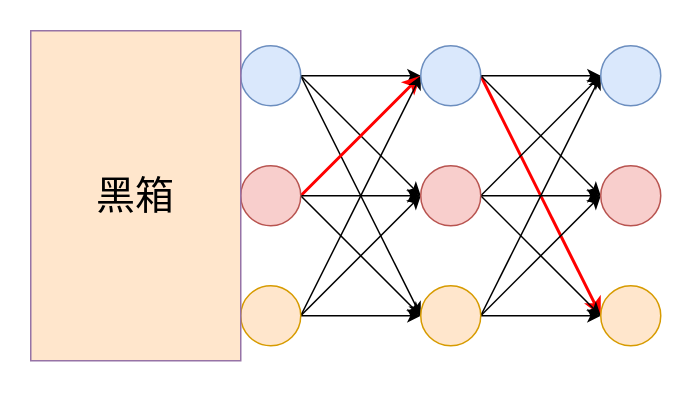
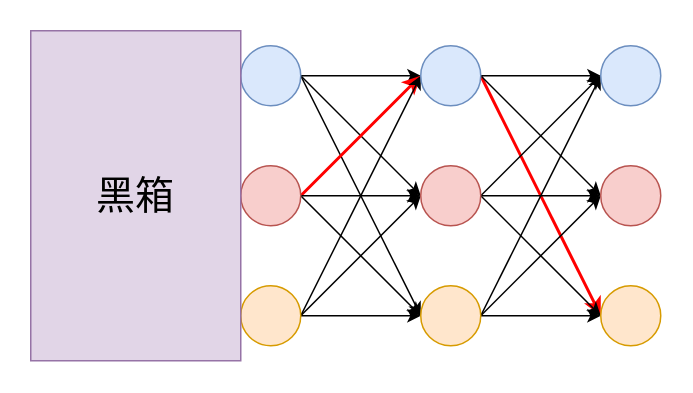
  <mxCell id="0" />
  <mxCell id="1" parent="0" />
  <mxCell id="2" style="rounded=0;orthogonalLoop=1;jettySize=auto;html=1;exitX=1;exitY=0.5;exitDx=0;exitDy=0;strokeColor=#FF0000;strokeWidth=2;" edge="1" parent="1" source="5"><mxGeometry relative="1" as="geometry"><mxPoint x="159" y="130" as="targetPoint" /></mxGeometry></mxCell>
  <mxCell id="3" style="edgeStyle=none;rounded=0;orthogonalLoop=1;jettySize=auto;html=1;exitX=1;exitY=0.5;exitDx=0;exitDy=0;strokeColor=#000000;" edge="1" parent="1" source="5" target="17"><mxGeometry relative="1" as="geometry" /></mxCell>
  <mxCell id="4" style="edgeStyle=none;rounded=0;orthogonalLoop=1;jettySize=auto;html=1;exitX=1;exitY=0.5;exitDx=0;exitDy=0;entryX=0;entryY=0.5;entryDx=0;entryDy=0;strokeColor=#000000;" edge="1" parent="1" source="5" target="25"><mxGeometry relative="1" as="geometry" /></mxCell>
  <mxCell id="5" value="" style="ellipse;whiteSpace=wrap;html=1;aspect=fixed;fillColor=#dae8fc;strokeColor=#6c8ebf;" vertex="1" parent="1"><mxGeometry x="40" y="30" width="40" height="40" as="geometry" /></mxCell>
  <mxCell id="6" style="edgeStyle=none;rounded=0;orthogonalLoop=1;jettySize=auto;html=1;exitX=1;exitY=0.5;exitDx=0;exitDy=0;entryX=0;entryY=0.5;entryDx=0;entryDy=0;strokeColor=#000000;" edge="1" parent="1" source="9" target="17"><mxGeometry relative="1" as="geometry" /></mxCell>
  <mxCell id="7" style="edgeStyle=none;rounded=0;orthogonalLoop=1;jettySize=auto;html=1;exitX=1;exitY=0.5;exitDx=0;exitDy=0;entryX=0;entryY=0.5;entryDx=0;entryDy=0;strokeColor=#000000;" edge="1" parent="1" source="9" target="21"><mxGeometry relative="1" as="geometry" /></mxCell>
  <mxCell id="8" style="edgeStyle=none;rounded=0;orthogonalLoop=1;jettySize=auto;html=1;exitX=1;exitY=0.5;exitDx=0;exitDy=0;entryX=0;entryY=0.5;entryDx=0;entryDy=0;strokeColor=#000000;" edge="1" parent="1" source="9" target="25"><mxGeometry relative="1" as="geometry" /></mxCell>
  <mxCell id="9" value="" style="ellipse;whiteSpace=wrap;html=1;aspect=fixed;fillColor=#f8cecc;strokeColor=#b85450;" vertex="1" parent="1"><mxGeometry x="40" y="110" width="40" height="40" as="geometry" /></mxCell>
  <mxCell id="10" style="edgeStyle=none;rounded=0;orthogonalLoop=1;jettySize=auto;html=1;exitX=1;exitY=0.5;exitDx=0;exitDy=0;entryX=0;entryY=0.5;entryDx=0;entryDy=0;strokeColor=#000000;" edge="1" parent="1" source="13" target="21"><mxGeometry relative="1" as="geometry" /></mxCell>
  <mxCell id="11" style="edgeStyle=none;rounded=0;orthogonalLoop=1;jettySize=auto;html=1;exitX=1;exitY=0.5;exitDx=0;exitDy=0;strokeColor=#000000;entryX=0;entryY=0.5;entryDx=0;entryDy=0;" edge="1" parent="1" source="13" target="25"><mxGeometry relative="1" as="geometry"><mxPoint x="150" y="210" as="targetPoint" /></mxGeometry></mxCell>
  <mxCell id="12" style="edgeStyle=none;rounded=0;orthogonalLoop=1;jettySize=auto;html=1;exitX=1;exitY=0.5;exitDx=0;exitDy=0;entryX=0;entryY=0.5;entryDx=0;entryDy=0;strokeColor=#000000;" edge="1" parent="1" source="13" target="17"><mxGeometry relative="1" as="geometry" /></mxCell>
  <mxCell id="13" value="" style="ellipse;whiteSpace=wrap;html=1;aspect=fixed;fillColor=#ffe6cc;strokeColor=#d79b00;" vertex="1" parent="1"><mxGeometry x="40" y="190" width="40" height="40" as="geometry" /></mxCell>
  <mxCell id="14" style="edgeStyle=none;rounded=0;orthogonalLoop=1;jettySize=auto;html=1;exitX=1;exitY=0.5;exitDx=0;exitDy=0;entryX=0;entryY=0.5;entryDx=0;entryDy=0;strokeColor=#000000;" edge="1" parent="1" source="17" target="29"><mxGeometry relative="1" as="geometry" /></mxCell>
  <mxCell id="15" style="edgeStyle=none;rounded=0;orthogonalLoop=1;jettySize=auto;html=1;exitX=1;exitY=0.5;exitDx=0;exitDy=0;entryX=0;entryY=0.5;entryDx=0;entryDy=0;strokeColor=#000000;" edge="1" parent="1" source="17" target="33"><mxGeometry relative="1" as="geometry" /></mxCell>
  <mxCell id="16" style="edgeStyle=none;rounded=0;orthogonalLoop=1;jettySize=auto;html=1;exitX=1;exitY=0.5;exitDx=0;exitDy=0;entryX=0;entryY=0.5;entryDx=0;entryDy=0;strokeColor=#000000;" edge="1" parent="1" source="17" target="37"><mxGeometry relative="1" as="geometry" /></mxCell>
  <mxCell id="17" value="" style="ellipse;whiteSpace=wrap;html=1;aspect=fixed;fillColor=#dae8fc;strokeColor=#6c8ebf;" vertex="1" parent="1"><mxGeometry x="160" y="30" width="40" height="40" as="geometry" /></mxCell>
  <mxCell id="18" style="edgeStyle=none;rounded=0;orthogonalLoop=1;jettySize=auto;html=1;exitX=1;exitY=0.5;exitDx=0;exitDy=0;entryX=0;entryY=0.5;entryDx=0;entryDy=0;strokeColor=#FF0000;strokeWidth=2;" edge="1" parent="1" source="21" target="29"><mxGeometry relative="1" as="geometry" /></mxCell>
  <mxCell id="19" style="edgeStyle=none;rounded=0;orthogonalLoop=1;jettySize=auto;html=1;exitX=1;exitY=0.5;exitDx=0;exitDy=0;entryX=0;entryY=0.5;entryDx=0;entryDy=0;strokeColor=#000000;" edge="1" parent="1" source="21" target="33"><mxGeometry relative="1" as="geometry" /></mxCell>
  <mxCell id="20" style="edgeStyle=none;rounded=0;orthogonalLoop=1;jettySize=auto;html=1;exitX=1;exitY=0.5;exitDx=0;exitDy=0;entryX=0;entryY=0.5;entryDx=0;entryDy=0;strokeColor=#000000;" edge="1" parent="1" source="21" target="37"><mxGeometry relative="1" as="geometry" /></mxCell>
  <mxCell id="21" value="" style="ellipse;whiteSpace=wrap;html=1;aspect=fixed;fillColor=#f8cecc;strokeColor=#b85450;" vertex="1" parent="1"><mxGeometry x="160" y="110" width="40" height="40" as="geometry" /></mxCell>
  <mxCell id="22" style="edgeStyle=none;rounded=0;orthogonalLoop=1;jettySize=auto;html=1;exitX=1;exitY=0.5;exitDx=0;exitDy=0;strokeColor=#000000;" edge="1" parent="1" source="25"><mxGeometry relative="1" as="geometry"><mxPoint x="280" y="50" as="targetPoint" /></mxGeometry></mxCell>
  <mxCell id="23" style="edgeStyle=none;rounded=0;orthogonalLoop=1;jettySize=auto;html=1;exitX=1;exitY=0.5;exitDx=0;exitDy=0;entryX=0;entryY=0.5;entryDx=0;entryDy=0;strokeColor=#000000;" edge="1" parent="1" source="25" target="33"><mxGeometry relative="1" as="geometry" /></mxCell>
  <mxCell id="24" style="edgeStyle=none;rounded=0;orthogonalLoop=1;jettySize=auto;html=1;exitX=1;exitY=0.5;exitDx=0;exitDy=0;entryX=0;entryY=0.5;entryDx=0;entryDy=0;strokeColor=#000000;" edge="1" parent="1" source="25" target="37"><mxGeometry relative="1" as="geometry" /></mxCell>
  <mxCell id="25" value="" style="ellipse;whiteSpace=wrap;html=1;aspect=fixed;fillColor=#ffe6cc;strokeColor=#d79b00;" vertex="1" parent="1"><mxGeometry x="160" y="190" width="40" height="40" as="geometry" /></mxCell>
  <mxCell id="26" style="edgeStyle=none;rounded=0;orthogonalLoop=1;jettySize=auto;html=1;exitX=1;exitY=0.5;exitDx=0;exitDy=0;entryX=0;entryY=0.5;entryDx=0;entryDy=0;strokeColor=#FF0000;strokeWidth=2;" edge="1" parent="1" source="29" target="40"><mxGeometry relative="1" as="geometry" /></mxCell>
  <mxCell id="27" style="edgeStyle=none;rounded=0;orthogonalLoop=1;jettySize=auto;html=1;exitX=1;exitY=0.5;exitDx=0;exitDy=0;strokeColor=#000000;" edge="1" parent="1" source="29" target="38"><mxGeometry relative="1" as="geometry" /></mxCell>
  <mxCell id="28" style="edgeStyle=none;rounded=0;orthogonalLoop=1;jettySize=auto;html=1;exitX=1;exitY=0.5;exitDx=0;exitDy=0;entryX=0;entryY=0.5;entryDx=0;entryDy=0;strokeColor=#000000;" edge="1" parent="1" source="29" target="39"><mxGeometry relative="1" as="geometry" /></mxCell>
  <mxCell id="29" value="" style="ellipse;whiteSpace=wrap;html=1;aspect=fixed;fillColor=#dae8fc;strokeColor=#6c8ebf;" vertex="1" parent="1"><mxGeometry x="280" y="30" width="40" height="40" as="geometry" /></mxCell>
  <mxCell id="30" style="edgeStyle=none;rounded=0;orthogonalLoop=1;jettySize=auto;html=1;exitX=1;exitY=0.5;exitDx=0;exitDy=0;entryX=0;entryY=0.5;entryDx=0;entryDy=0;strokeColor=#000000;" edge="1" parent="1" source="33" target="38"><mxGeometry relative="1" as="geometry" /></mxCell>
  <mxCell id="31" style="edgeStyle=none;rounded=0;orthogonalLoop=1;jettySize=auto;html=1;exitX=1;exitY=0.5;exitDx=0;exitDy=0;strokeColor=#000000;" edge="1" parent="1" source="33" target="39"><mxGeometry relative="1" as="geometry" /></mxCell>
  <mxCell id="32" style="edgeStyle=none;rounded=0;orthogonalLoop=1;jettySize=auto;html=1;exitX=1;exitY=0.5;exitDx=0;exitDy=0;entryX=0;entryY=0.5;entryDx=0;entryDy=0;strokeColor=#000000;" edge="1" parent="1" source="33" target="40"><mxGeometry relative="1" as="geometry" /></mxCell>
  <mxCell id="33" value="" style="ellipse;whiteSpace=wrap;html=1;aspect=fixed;fillColor=#f8cecc;strokeColor=#b85450;" vertex="1" parent="1"><mxGeometry x="280" y="110" width="40" height="40" as="geometry" /></mxCell>
  <mxCell id="34" style="edgeStyle=none;rounded=0;orthogonalLoop=1;jettySize=auto;html=1;exitX=1;exitY=0.5;exitDx=0;exitDy=0;entryX=0;entryY=0.5;entryDx=0;entryDy=0;strokeColor=#000000;" edge="1" parent="1" source="37" target="38"><mxGeometry relative="1" as="geometry" /></mxCell>
  <mxCell id="35" style="edgeStyle=none;rounded=0;orthogonalLoop=1;jettySize=auto;html=1;exitX=1;exitY=0.5;exitDx=0;exitDy=0;strokeColor=#000000;" edge="1" parent="1" source="37"><mxGeometry relative="1" as="geometry"><mxPoint x="400" y="130" as="targetPoint" /></mxGeometry></mxCell>
  <mxCell id="36" style="edgeStyle=none;rounded=0;orthogonalLoop=1;jettySize=auto;html=1;exitX=1;exitY=0.5;exitDx=0;exitDy=0;entryX=0;entryY=0.5;entryDx=0;entryDy=0;strokeColor=#000000;" edge="1" parent="1" source="37" target="40"><mxGeometry relative="1" as="geometry" /></mxCell>
  <mxCell id="37" value="" style="ellipse;whiteSpace=wrap;html=1;aspect=fixed;fillColor=#ffe6cc;strokeColor=#d79b00;" vertex="1" parent="1"><mxGeometry x="280" y="190" width="40" height="40" as="geometry" /></mxCell>
  <mxCell id="38" value="" style="ellipse;whiteSpace=wrap;html=1;aspect=fixed;fillColor=#dae8fc;strokeColor=#6c8ebf;" vertex="1" parent="1"><mxGeometry x="400" y="30" width="40" height="40" as="geometry" /></mxCell>
  <mxCell id="39" value="" style="ellipse;whiteSpace=wrap;html=1;aspect=fixed;fillColor=#f8cecc;strokeColor=#b85450;" vertex="1" parent="1"><mxGeometry x="400" y="110" width="40" height="40" as="geometry" /></mxCell>
  <mxCell id="40" value="" style="ellipse;whiteSpace=wrap;html=1;aspect=fixed;fillColor=#ffe6cc;strokeColor=#d79b00;" vertex="1" parent="1"><mxGeometry x="400" y="190" width="40" height="40" as="geometry" /></mxCell>
- <mxCell id="41" value="黑箱" style="rounded=0;whiteSpace=wrap;html=1;fontSize=26;fillColor=#ffe6cc;strokeColor=#9673a6;" vertex="1" parent="1"><mxGeometry x="20" y="20" width="140" height="220" as="geometry" /></mxCell>
+ <mxCell id="41" value="黑箱" style="rounded=0;whiteSpace=wrap;html=1;fontSize=26;fillColor=#e1d5e7;strokeColor=#9673a6;" vertex="1" parent="1"><mxGeometry x="20" y="20" width="140" height="220" as="geometry" /></mxCell>
